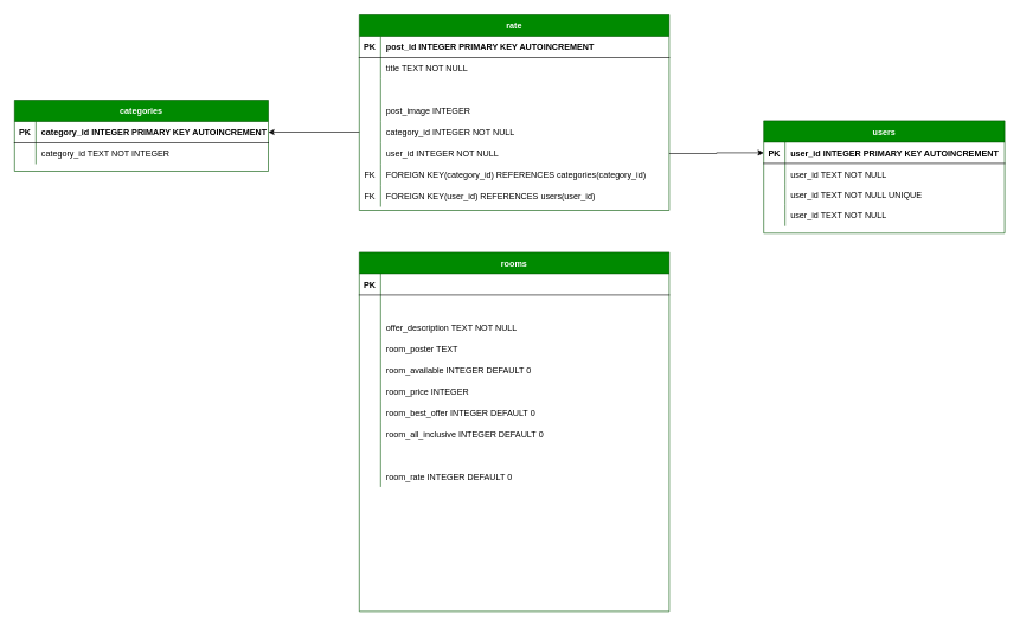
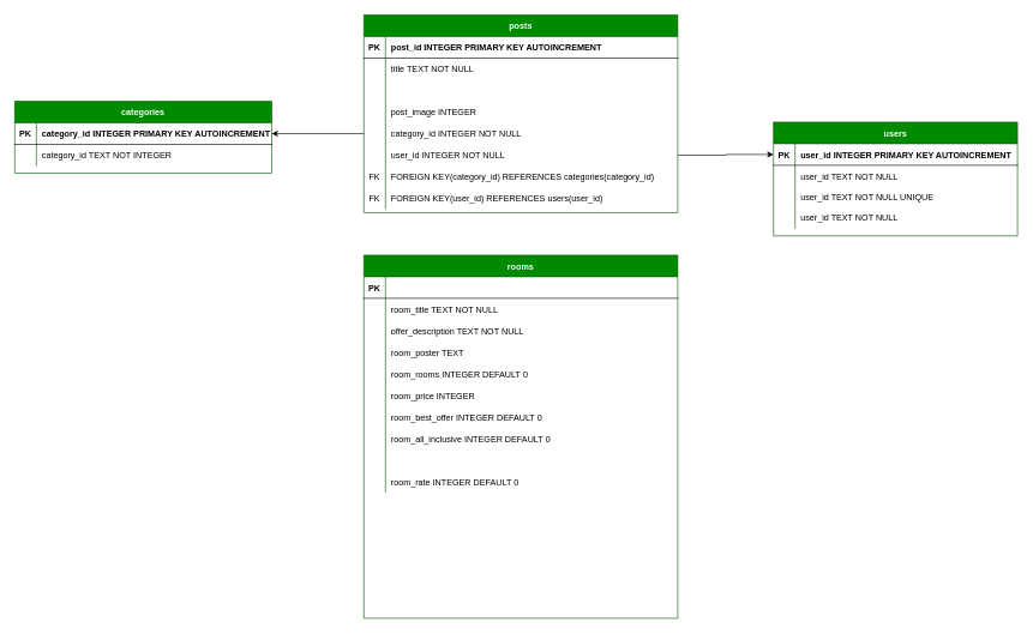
  <mxCell id="0" />
  <mxCell id="1" parent="0" />
  <mxCell id="2" value="users" style="shape=table;startSize=30;container=1;collapsible=1;childLayout=tableLayout;fixedRows=1;rowLines=0;fontStyle=1;align=center;resizeLast=1;fillColor=#008a00;fontColor=#ffffff;strokeColor=#005700;" parent="1" vertex="1"><mxGeometry x="1074" y="169" width="339" height="158.156" as="geometry" /></mxCell>
  <mxCell id="3" value="" style="shape=partialRectangle;collapsible=0;dropTarget=0;pointerEvents=0;fillColor=none;points=[[0,0.5],[1,0.5]];portConstraint=eastwest;top=0;left=0;right=0;bottom=1;" parent="2" vertex="1"><mxGeometry y="30" width="339" height="30" as="geometry" /></mxCell>
  <mxCell id="4" value="PK" style="shape=partialRectangle;overflow=hidden;connectable=0;fillColor=none;top=0;left=0;bottom=0;right=0;fontStyle=1;" parent="3" vertex="1"><mxGeometry width="30" height="30" as="geometry"><mxRectangle width="30" height="30" as="alternateBounds" /></mxGeometry></mxCell>
  <mxCell id="5" value="user_id INTEGER PRIMARY KEY AUTOINCREMENT" style="shape=partialRectangle;overflow=hidden;connectable=0;fillColor=none;top=0;left=0;bottom=0;right=0;align=left;spacingLeft=6;fontStyle=1;" parent="3" vertex="1"><mxGeometry x="30" width="309" height="30" as="geometry"><mxRectangle width="309" height="30" as="alternateBounds" /></mxGeometry></mxCell>
  <mxCell id="6" value="" style="shape=partialRectangle;collapsible=0;dropTarget=0;pointerEvents=0;fillColor=none;points=[[0,0.5],[1,0.5]];portConstraint=eastwest;top=0;left=0;right=0;bottom=0;" parent="2" vertex="1"><mxGeometry y="60" width="339" height="30" as="geometry" /></mxCell>
  <mxCell id="7" value="" style="shape=partialRectangle;overflow=hidden;connectable=0;fillColor=none;top=0;left=0;bottom=0;right=0;" parent="6" vertex="1"><mxGeometry width="30" height="30" as="geometry"><mxRectangle width="30" height="30" as="alternateBounds" /></mxGeometry></mxCell>
  <mxCell id="8" value="user_id TEXT NOT NULL" style="shape=partialRectangle;overflow=hidden;connectable=0;fillColor=none;top=0;left=0;bottom=0;right=0;align=left;spacingLeft=6;" parent="6" vertex="1"><mxGeometry x="30" width="309" height="30" as="geometry"><mxRectangle width="309" height="30" as="alternateBounds" /></mxGeometry></mxCell>
  <mxCell id="9" value="" style="shape=partialRectangle;collapsible=0;dropTarget=0;pointerEvents=0;fillColor=none;points=[[0,0.5],[1,0.5]];portConstraint=eastwest;top=0;left=0;right=0;bottom=0;" parent="2" vertex="1"><mxGeometry y="90" width="339" height="28" as="geometry" /></mxCell>
  <mxCell id="10" value="" style="shape=partialRectangle;overflow=hidden;connectable=0;fillColor=none;top=0;left=0;bottom=0;right=0;" parent="9" vertex="1"><mxGeometry width="30" height="28" as="geometry"><mxRectangle width="30" height="28" as="alternateBounds" /></mxGeometry></mxCell>
  <mxCell id="11" value="user_id TEXT NOT NULL UNIQUE" style="shape=partialRectangle;overflow=hidden;connectable=0;fillColor=none;top=0;left=0;bottom=0;right=0;align=left;spacingLeft=6;" parent="9" vertex="1"><mxGeometry x="30" width="309" height="28" as="geometry"><mxRectangle width="309" height="28" as="alternateBounds" /></mxGeometry></mxCell>
  <mxCell id="12" value="" style="shape=partialRectangle;collapsible=0;dropTarget=0;pointerEvents=0;fillColor=none;points=[[0,0.5],[1,0.5]];portConstraint=eastwest;top=0;left=0;right=0;bottom=0;" parent="2" vertex="1"><mxGeometry y="118" width="339" height="30" as="geometry" /></mxCell>
  <mxCell id="13" value="" style="shape=partialRectangle;overflow=hidden;connectable=0;fillColor=none;top=0;left=0;bottom=0;right=0;" parent="12" vertex="1"><mxGeometry width="30" height="30" as="geometry"><mxRectangle width="30" height="30" as="alternateBounds" /></mxGeometry></mxCell>
  <mxCell id="14" value="user_id TEXT NOT NULL" style="shape=partialRectangle;overflow=hidden;connectable=0;fillColor=none;top=0;left=0;bottom=0;right=0;align=left;spacingLeft=6;" parent="12" vertex="1"><mxGeometry x="30" width="309" height="30" as="geometry"><mxRectangle width="309" height="30" as="alternateBounds" /></mxGeometry></mxCell>
  <mxCell id="15" value="categories" style="shape=table;startSize=30;container=1;collapsible=1;childLayout=tableLayout;fixedRows=1;rowLines=0;fontStyle=1;align=center;resizeLast=1;fillColor=#008a00;fontColor=#ffffff;strokeColor=#005700;" parent="1" vertex="1"><mxGeometry x="20" y="140" width="357" height="100" as="geometry" /></mxCell>
  <mxCell id="16" value="" style="shape=partialRectangle;collapsible=0;dropTarget=0;pointerEvents=0;fillColor=none;points=[[0,0.5],[1,0.5]];portConstraint=eastwest;top=0;left=0;right=0;bottom=1;" parent="15" vertex="1"><mxGeometry y="30" width="357" height="30" as="geometry" /></mxCell>
  <mxCell id="17" value="PK" style="shape=partialRectangle;overflow=hidden;connectable=0;fillColor=none;top=0;left=0;bottom=0;right=0;fontStyle=1;" parent="16" vertex="1"><mxGeometry width="30" height="30" as="geometry"><mxRectangle width="30" height="30" as="alternateBounds" /></mxGeometry></mxCell>
  <mxCell id="18" value="category_id INTEGER PRIMARY KEY AUTOINCREMENT" style="shape=partialRectangle;overflow=hidden;connectable=0;fillColor=none;top=0;left=0;bottom=0;right=0;align=left;spacingLeft=6;fontStyle=1;" parent="16" vertex="1"><mxGeometry x="30" width="327" height="30" as="geometry"><mxRectangle width="327" height="30" as="alternateBounds" /></mxGeometry></mxCell>
  <mxCell id="19" value="" style="shape=partialRectangle;collapsible=0;dropTarget=0;pointerEvents=0;fillColor=none;points=[[0,0.5],[1,0.5]];portConstraint=eastwest;top=0;left=0;right=0;bottom=0;" parent="15" vertex="1"><mxGeometry y="60" width="357" height="30" as="geometry" /></mxCell>
  <mxCell id="20" value="" style="shape=partialRectangle;overflow=hidden;connectable=0;fillColor=none;top=0;left=0;bottom=0;right=0;" parent="19" vertex="1"><mxGeometry width="30" height="30" as="geometry"><mxRectangle width="30" height="30" as="alternateBounds" /></mxGeometry></mxCell>
  <mxCell id="21" value="category_id TEXT NOT INTEGER" style="shape=partialRectangle;overflow=hidden;connectable=0;fillColor=none;top=0;left=0;bottom=0;right=0;align=left;spacingLeft=6;" parent="19" vertex="1"><mxGeometry x="30" width="327" height="30" as="geometry"><mxRectangle width="327" height="30" as="alternateBounds" /></mxGeometry></mxCell>
  <mxCell id="22" style="edgeStyle=orthogonalEdgeStyle;rounded=0;orthogonalLoop=1;jettySize=auto;html=1;" parent="1" source="35" target="16" edge="1"><mxGeometry relative="1" as="geometry" /></mxCell>
- <mxCell id="23" value="rate" style="shape=table;startSize=30;container=1;collapsible=1;childLayout=tableLayout;fixedRows=1;rowLines=0;fontStyle=1;align=center;resizeLast=1;fillColor=#008a00;fontColor=#ffffff;strokeColor=#005700;" parent="1" vertex="1"><mxGeometry x="505" y="20" width="436" height="275.0" as="geometry" /></mxCell>
+ <mxCell id="23" value="posts" style="shape=table;startSize=30;container=1;collapsible=1;childLayout=tableLayout;fixedRows=1;rowLines=0;fontStyle=1;align=center;resizeLast=1;fillColor=#008a00;fontColor=#ffffff;strokeColor=#005700;" parent="1" vertex="1"><mxGeometry x="505" y="20" width="436" height="275.0" as="geometry" /></mxCell>
  <mxCell id="24" value="" style="shape=partialRectangle;collapsible=0;dropTarget=0;pointerEvents=0;fillColor=none;points=[[0,0.5],[1,0.5]];portConstraint=eastwest;top=0;left=0;right=0;bottom=1;" parent="23" vertex="1"><mxGeometry y="30" width="436" height="30" as="geometry" /></mxCell>
  <mxCell id="25" value="PK" style="shape=partialRectangle;overflow=hidden;connectable=0;fillColor=none;top=0;left=0;bottom=0;right=0;fontStyle=1;" parent="24" vertex="1"><mxGeometry width="30" height="30" as="geometry"><mxRectangle width="30" height="30" as="alternateBounds" /></mxGeometry></mxCell>
  <mxCell id="26" value="post_id INTEGER PRIMARY KEY AUTOINCREMENT" style="shape=partialRectangle;overflow=hidden;connectable=0;fillColor=none;top=0;left=0;bottom=0;right=0;align=left;spacingLeft=6;fontStyle=1;" parent="24" vertex="1"><mxGeometry x="30" width="406" height="30" as="geometry"><mxRectangle width="406" height="30" as="alternateBounds" /></mxGeometry></mxCell>
  <mxCell id="27" value="" style="shape=partialRectangle;collapsible=0;dropTarget=0;pointerEvents=0;fillColor=none;points=[[0,0.5],[1,0.5]];portConstraint=eastwest;top=0;left=0;right=0;bottom=0;" parent="23" vertex="1"><mxGeometry y="60" width="436" height="30" as="geometry" /></mxCell>
  <mxCell id="28" value="" style="shape=partialRectangle;overflow=hidden;connectable=0;fillColor=none;top=0;left=0;bottom=0;right=0;" parent="27" vertex="1"><mxGeometry width="30" height="30" as="geometry"><mxRectangle width="30" height="30" as="alternateBounds" /></mxGeometry></mxCell>
  <mxCell id="29" value="title TEXT NOT NULL" style="shape=partialRectangle;overflow=hidden;connectable=0;fillColor=none;top=0;left=0;bottom=0;right=0;align=left;spacingLeft=6;" parent="27" vertex="1"><mxGeometry x="30" width="406" height="30" as="geometry"><mxRectangle width="406" height="30" as="alternateBounds" /></mxGeometry></mxCell>
  <mxCell id="30" value="" style="shape=partialRectangle;collapsible=0;dropTarget=0;pointerEvents=0;fillColor=none;points=[[0,0.5],[1,0.5]];portConstraint=eastwest;top=0;left=0;right=0;bottom=0;" parent="23" vertex="1"><mxGeometry y="90" width="436" height="30" as="geometry" /></mxCell>
  <mxCell id="31" value="" style="shape=partialRectangle;overflow=hidden;connectable=0;fillColor=none;top=0;left=0;bottom=0;right=0;" parent="30" vertex="1"><mxGeometry width="30" height="30" as="geometry"><mxRectangle width="30" height="30" as="alternateBounds" /></mxGeometry></mxCell>
  <mxCell id="32" value="" style="shape=partialRectangle;collapsible=0;dropTarget=0;pointerEvents=0;fillColor=none;points=[[0,0.5],[1,0.5]];portConstraint=eastwest;top=0;left=0;right=0;bottom=0;" parent="23" vertex="1"><mxGeometry y="120" width="436" height="30" as="geometry" /></mxCell>
  <mxCell id="33" value="" style="shape=partialRectangle;overflow=hidden;connectable=0;fillColor=none;top=0;left=0;bottom=0;right=0;" parent="32" vertex="1"><mxGeometry width="30" height="30" as="geometry"><mxRectangle width="30" height="30" as="alternateBounds" /></mxGeometry></mxCell>
  <mxCell id="34" value="post_image INTEGER" style="shape=partialRectangle;overflow=hidden;connectable=0;fillColor=none;top=0;left=0;bottom=0;right=0;align=left;spacingLeft=6;" parent="32" vertex="1"><mxGeometry x="30" width="406" height="30" as="geometry"><mxRectangle width="406" height="30" as="alternateBounds" /></mxGeometry></mxCell>
  <mxCell id="35" value="" style="shape=partialRectangle;collapsible=0;dropTarget=0;pointerEvents=0;fillColor=none;points=[[0,0.5],[1,0.5]];portConstraint=eastwest;top=0;left=0;right=0;bottom=0;" parent="23" vertex="1"><mxGeometry y="150" width="436" height="30" as="geometry" /></mxCell>
  <mxCell id="36" value="" style="shape=partialRectangle;overflow=hidden;connectable=0;fillColor=none;top=0;left=0;bottom=0;right=0;" parent="35" vertex="1"><mxGeometry width="30" height="30" as="geometry"><mxRectangle width="30" height="30" as="alternateBounds" /></mxGeometry></mxCell>
  <mxCell id="37" value="category_id INTEGER NOT NULL" style="shape=partialRectangle;overflow=hidden;connectable=0;fillColor=none;top=0;left=0;bottom=0;right=0;align=left;spacingLeft=6;" parent="35" vertex="1"><mxGeometry x="30" width="406" height="30" as="geometry"><mxRectangle width="406" height="30" as="alternateBounds" /></mxGeometry></mxCell>
  <mxCell id="38" value="" style="shape=partialRectangle;collapsible=0;dropTarget=0;pointerEvents=0;fillColor=none;points=[[0,0.5],[1,0.5]];portConstraint=eastwest;top=0;left=0;right=0;bottom=0;" parent="23" vertex="1"><mxGeometry y="180" width="436" height="30" as="geometry" /></mxCell>
  <mxCell id="39" value="" style="shape=partialRectangle;overflow=hidden;connectable=0;fillColor=none;top=0;left=0;bottom=0;right=0;" parent="38" vertex="1"><mxGeometry width="30" height="30" as="geometry"><mxRectangle width="30" height="30" as="alternateBounds" /></mxGeometry></mxCell>
  <mxCell id="40" value="user_id INTEGER NOT NULL" style="shape=partialRectangle;overflow=hidden;connectable=0;fillColor=none;top=0;left=0;bottom=0;right=0;align=left;spacingLeft=6;" parent="38" vertex="1"><mxGeometry x="30" width="406" height="30" as="geometry"><mxRectangle width="406" height="30" as="alternateBounds" /></mxGeometry></mxCell>
  <mxCell id="41" value="" style="shape=partialRectangle;collapsible=0;dropTarget=0;pointerEvents=0;fillColor=none;points=[[0,0.5],[1,0.5]];portConstraint=eastwest;top=0;left=0;right=0;bottom=0;" parent="23" vertex="1"><mxGeometry y="210" width="436" height="30" as="geometry" /></mxCell>
  <mxCell id="42" value="FK" style="shape=partialRectangle;overflow=hidden;connectable=0;fillColor=none;top=0;left=0;bottom=0;right=0;" parent="41" vertex="1"><mxGeometry width="30" height="30" as="geometry"><mxRectangle width="30" height="30" as="alternateBounds" /></mxGeometry></mxCell>
  <mxCell id="43" value="FOREIGN KEY(category_id) REFERENCES categories(category_id)" style="shape=partialRectangle;overflow=hidden;connectable=0;fillColor=none;top=0;left=0;bottom=0;right=0;align=left;spacingLeft=6;" parent="41" vertex="1"><mxGeometry x="30" width="406" height="30" as="geometry"><mxRectangle width="406" height="30" as="alternateBounds" /></mxGeometry></mxCell>
  <mxCell id="44" value="" style="shape=partialRectangle;collapsible=0;dropTarget=0;pointerEvents=0;fillColor=none;points=[[0,0.5],[1,0.5]];portConstraint=eastwest;top=0;left=0;right=0;bottom=0;" parent="23" vertex="1"><mxGeometry y="240" width="436" height="30" as="geometry" /></mxCell>
  <mxCell id="45" value="FK" style="shape=partialRectangle;overflow=hidden;connectable=0;fillColor=none;top=0;left=0;bottom=0;right=0;" parent="44" vertex="1"><mxGeometry width="30" height="30" as="geometry"><mxRectangle width="30" height="30" as="alternateBounds" /></mxGeometry></mxCell>
  <mxCell id="46" value="FOREIGN KEY(user_id) REFERENCES users(user_id)" style="shape=partialRectangle;overflow=hidden;connectable=0;fillColor=none;top=0;left=0;bottom=0;right=0;align=left;spacingLeft=6;" parent="44" vertex="1"><mxGeometry x="30" width="406" height="30" as="geometry"><mxRectangle width="406" height="30" as="alternateBounds" /></mxGeometry></mxCell>
  <mxCell id="47" style="edgeStyle=orthogonalEdgeStyle;rounded=0;orthogonalLoop=1;jettySize=auto;html=1;entryX=0;entryY=0.5;entryDx=0;entryDy=0;" parent="1" source="38" target="3" edge="1"><mxGeometry relative="1" as="geometry" /></mxCell>
  <mxCell id="48" value="rooms" style="shape=table;startSize=30;container=1;collapsible=1;childLayout=tableLayout;fixedRows=1;rowLines=0;fontStyle=1;align=center;resizeLast=1;fillColor=#008a00;fontColor=#ffffff;strokeColor=#005700;" parent="1" vertex="1"><mxGeometry x="505" y="354" width="436" height="505" as="geometry" /></mxCell>
  <mxCell id="49" value="" style="shape=partialRectangle;collapsible=0;dropTarget=0;pointerEvents=0;fillColor=none;points=[[0,0.5],[1,0.5]];portConstraint=eastwest;top=0;left=0;right=0;bottom=1;" parent="48" vertex="1"><mxGeometry y="30" width="436" height="30" as="geometry" /></mxCell>
  <mxCell id="50" value="PK" style="shape=partialRectangle;overflow=hidden;connectable=0;fillColor=none;top=0;left=0;bottom=0;right=0;fontStyle=1;" parent="49" vertex="1"><mxGeometry width="30" height="30" as="geometry"><mxRectangle width="30" height="30" as="alternateBounds" /></mxGeometry></mxCell>
  <mxCell id="51" value="" style="shape=partialRectangle;collapsible=0;dropTarget=0;pointerEvents=0;fillColor=none;points=[[0,0.5],[1,0.5]];portConstraint=eastwest;top=0;left=0;right=0;bottom=0;" parent="48" vertex="1"><mxGeometry y="60" width="436" height="30" as="geometry" /></mxCell>
  <mxCell id="52" value="" style="shape=partialRectangle;overflow=hidden;connectable=0;fillColor=none;top=0;left=0;bottom=0;right=0;" parent="51" vertex="1"><mxGeometry width="30" height="30" as="geometry"><mxRectangle width="30" height="30" as="alternateBounds" /></mxGeometry></mxCell>
+ <mxCell id="53" value="room_title TEXT NOT NULL" style="shape=partialRectangle;overflow=hidden;connectable=0;fillColor=none;top=0;left=0;bottom=0;right=0;align=left;spacingLeft=6;" parent="51" vertex="1"><mxGeometry x="30" width="406" height="30" as="geometry"><mxRectangle width="406" height="30" as="alternateBounds" /></mxGeometry></mxCell>
  <mxCell id="54" value="" style="shape=partialRectangle;collapsible=0;dropTarget=0;pointerEvents=0;fillColor=none;points=[[0,0.5],[1,0.5]];portConstraint=eastwest;top=0;left=0;right=0;bottom=0;" parent="48" vertex="1"><mxGeometry y="90" width="436" height="30" as="geometry" /></mxCell>
  <mxCell id="55" value="" style="shape=partialRectangle;overflow=hidden;connectable=0;fillColor=none;top=0;left=0;bottom=0;right=0;" parent="54" vertex="1"><mxGeometry width="30" height="30" as="geometry"><mxRectangle width="30" height="30" as="alternateBounds" /></mxGeometry></mxCell>
  <mxCell id="56" value="offer_description TEXT NOT NULL" style="shape=partialRectangle;overflow=hidden;connectable=0;fillColor=none;top=0;left=0;bottom=0;right=0;align=left;spacingLeft=6;" parent="54" vertex="1"><mxGeometry x="30" width="406" height="30" as="geometry"><mxRectangle width="406" height="30" as="alternateBounds" /></mxGeometry></mxCell>
  <mxCell id="57" value="" style="shape=partialRectangle;collapsible=0;dropTarget=0;pointerEvents=0;fillColor=none;points=[[0,0.5],[1,0.5]];portConstraint=eastwest;top=0;left=0;right=0;bottom=0;" parent="48" vertex="1"><mxGeometry y="120" width="436" height="30" as="geometry" /></mxCell>
  <mxCell id="58" value="" style="shape=partialRectangle;overflow=hidden;connectable=0;fillColor=none;top=0;left=0;bottom=0;right=0;" parent="57" vertex="1"><mxGeometry width="30" height="30" as="geometry"><mxRectangle width="30" height="30" as="alternateBounds" /></mxGeometry></mxCell>
  <mxCell id="59" value="room_poster TEXT" style="shape=partialRectangle;overflow=hidden;connectable=0;fillColor=none;top=0;left=0;bottom=0;right=0;align=left;spacingLeft=6;" parent="57" vertex="1"><mxGeometry x="30" width="406" height="30" as="geometry"><mxRectangle width="406" height="30" as="alternateBounds" /></mxGeometry></mxCell>
  <mxCell id="60" value="" style="shape=partialRectangle;collapsible=0;dropTarget=0;pointerEvents=0;fillColor=none;points=[[0,0.5],[1,0.5]];portConstraint=eastwest;top=0;left=0;right=0;bottom=0;" parent="48" vertex="1"><mxGeometry y="150" width="436" height="30" as="geometry" /></mxCell>
  <mxCell id="61" value="" style="shape=partialRectangle;overflow=hidden;connectable=0;fillColor=none;top=0;left=0;bottom=0;right=0;" parent="60" vertex="1"><mxGeometry width="30" height="30" as="geometry"><mxRectangle width="30" height="30" as="alternateBounds" /></mxGeometry></mxCell>
- <mxCell id="62" value="room_available INTEGER DEFAULT 0" style="shape=partialRectangle;overflow=hidden;connectable=0;fillColor=none;top=0;left=0;bottom=0;right=0;align=left;spacingLeft=6;" parent="60" vertex="1"><mxGeometry x="30" width="406" height="30" as="geometry"><mxRectangle width="406" height="30" as="alternateBounds" /></mxGeometry></mxCell>
+ <mxCell id="62" value="room_rooms INTEGER DEFAULT 0" style="shape=partialRectangle;overflow=hidden;connectable=0;fillColor=none;top=0;left=0;bottom=0;right=0;align=left;spacingLeft=6;" parent="60" vertex="1"><mxGeometry x="30" width="406" height="30" as="geometry"><mxRectangle width="406" height="30" as="alternateBounds" /></mxGeometry></mxCell>
  <mxCell id="63" value="" style="shape=partialRectangle;collapsible=0;dropTarget=0;pointerEvents=0;fillColor=none;points=[[0,0.5],[1,0.5]];portConstraint=eastwest;top=0;left=0;right=0;bottom=0;" parent="48" vertex="1"><mxGeometry y="180" width="436" height="30" as="geometry" /></mxCell>
  <mxCell id="64" value="" style="shape=partialRectangle;overflow=hidden;connectable=0;fillColor=none;top=0;left=0;bottom=0;right=0;" parent="63" vertex="1"><mxGeometry width="30" height="30" as="geometry"><mxRectangle width="30" height="30" as="alternateBounds" /></mxGeometry></mxCell>
  <mxCell id="65" value="room_price INTEGER" style="shape=partialRectangle;overflow=hidden;connectable=0;fillColor=none;top=0;left=0;bottom=0;right=0;align=left;spacingLeft=6;" parent="63" vertex="1"><mxGeometry x="30" width="406" height="30" as="geometry"><mxRectangle width="406" height="30" as="alternateBounds" /></mxGeometry></mxCell>
  <mxCell id="66" value="" style="shape=partialRectangle;collapsible=0;dropTarget=0;pointerEvents=0;fillColor=none;points=[[0,0.5],[1,0.5]];portConstraint=eastwest;top=0;left=0;right=0;bottom=0;" parent="48" vertex="1"><mxGeometry y="210" width="436" height="30" as="geometry" /></mxCell>
  <mxCell id="67" value="" style="shape=partialRectangle;overflow=hidden;connectable=0;fillColor=none;top=0;left=0;bottom=0;right=0;" parent="66" vertex="1"><mxGeometry width="30" height="30" as="geometry"><mxRectangle width="30" height="30" as="alternateBounds" /></mxGeometry></mxCell>
  <mxCell id="68" value="room_best_offer INTEGER DEFAULT 0" style="shape=partialRectangle;overflow=hidden;connectable=0;fillColor=none;top=0;left=0;bottom=0;right=0;align=left;spacingLeft=6;" parent="66" vertex="1"><mxGeometry x="30" width="406" height="30" as="geometry"><mxRectangle width="406" height="30" as="alternateBounds" /></mxGeometry></mxCell>
  <mxCell id="69" value="" style="shape=partialRectangle;collapsible=0;dropTarget=0;pointerEvents=0;fillColor=none;points=[[0,0.5],[1,0.5]];portConstraint=eastwest;top=0;left=0;right=0;bottom=0;" parent="48" vertex="1"><mxGeometry y="240" width="436" height="30" as="geometry" /></mxCell>
  <mxCell id="70" value="" style="shape=partialRectangle;overflow=hidden;connectable=0;fillColor=none;top=0;left=0;bottom=0;right=0;" parent="69" vertex="1"><mxGeometry width="30" height="30" as="geometry"><mxRectangle width="30" height="30" as="alternateBounds" /></mxGeometry></mxCell>
  <mxCell id="71" value="room_all_inclusive INTEGER DEFAULT 0" style="shape=partialRectangle;overflow=hidden;connectable=0;fillColor=none;top=0;left=0;bottom=0;right=0;align=left;spacingLeft=6;" parent="69" vertex="1"><mxGeometry x="30" width="406" height="30" as="geometry"><mxRectangle width="406" height="30" as="alternateBounds" /></mxGeometry></mxCell>
  <mxCell id="72" value="" style="shape=partialRectangle;collapsible=0;dropTarget=0;pointerEvents=0;fillColor=none;points=[[0,0.5],[1,0.5]];portConstraint=eastwest;top=0;left=0;right=0;bottom=0;" parent="48" vertex="1"><mxGeometry y="270" width="436" height="30" as="geometry" /></mxCell>
  <mxCell id="73" value="" style="shape=partialRectangle;overflow=hidden;connectable=0;fillColor=none;top=0;left=0;bottom=0;right=0;" parent="72" vertex="1"><mxGeometry width="30" height="30" as="geometry"><mxRectangle width="30" height="30" as="alternateBounds" /></mxGeometry></mxCell>
  <mxCell id="74" value="" style="shape=partialRectangle;collapsible=0;dropTarget=0;pointerEvents=0;fillColor=none;points=[[0,0.5],[1,0.5]];portConstraint=eastwest;top=0;left=0;right=0;bottom=0;" parent="48" vertex="1"><mxGeometry y="300" width="436" height="30" as="geometry" /></mxCell>
  <mxCell id="75" value="" style="shape=partialRectangle;overflow=hidden;connectable=0;fillColor=none;top=0;left=0;bottom=0;right=0;" parent="74" vertex="1"><mxGeometry width="30" height="30" as="geometry"><mxRectangle width="30" height="30" as="alternateBounds" /></mxGeometry></mxCell>
  <mxCell id="76" value="room_rate INTEGER DEFAULT 0" style="shape=partialRectangle;overflow=hidden;connectable=0;fillColor=none;top=0;left=0;bottom=0;right=0;align=left;spacingLeft=6;" parent="74" vertex="1"><mxGeometry x="30" width="406" height="30" as="geometry"><mxRectangle width="406" height="30" as="alternateBounds" /></mxGeometry></mxCell>
